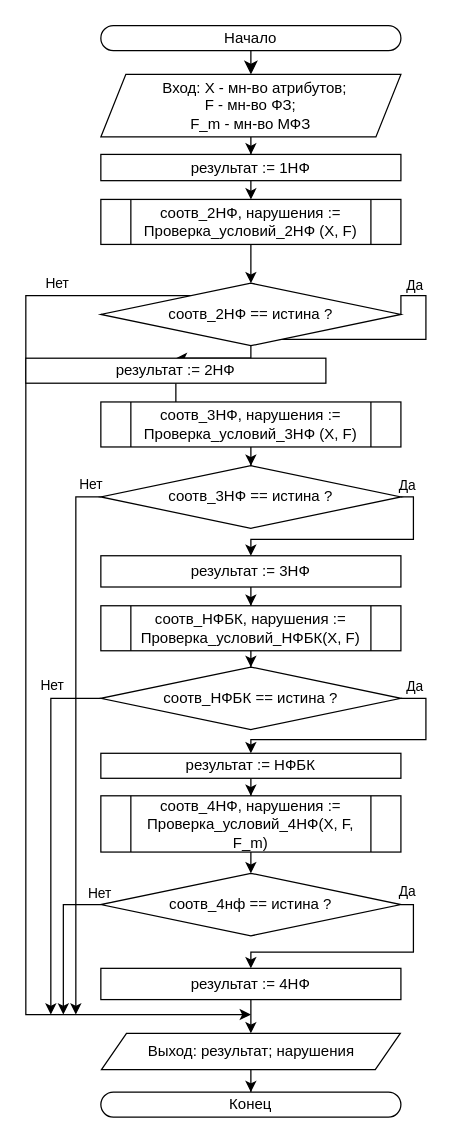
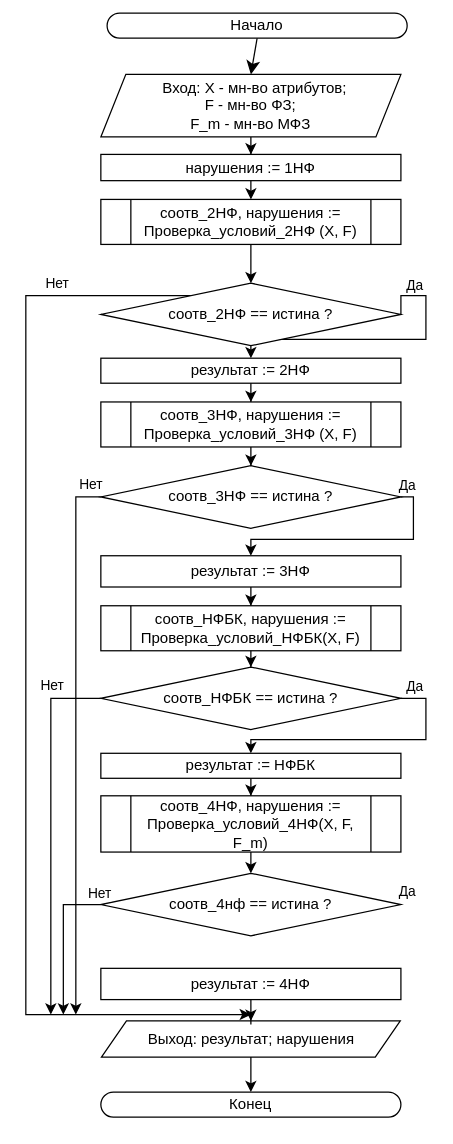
  <mxCell id="0" />
  <mxCell id="1" parent="0" />
  <mxCell id="2" style="edgeStyle=none;curved=1;rounded=0;orthogonalLoop=1;jettySize=auto;html=1;entryX=0.5;entryY=0;entryDx=0;entryDy=0;fontSize=12;startSize=8;endSize=8;exitX=0.5;exitY=1;exitDx=0;exitDy=0;" parent="1" source="45" target="4" edge="1"><mxGeometry relative="1" as="geometry"><mxPoint x="200" y="40" as="sourcePoint" /></mxGeometry></mxCell>
  <mxCell id="3" style="edgeStyle=orthogonalEdgeStyle;rounded=0;orthogonalLoop=1;jettySize=auto;html=1;entryX=0.5;entryY=0;entryDx=0;entryDy=0;" parent="1" source="4" target="18" edge="1"><mxGeometry relative="1" as="geometry" /></mxCell>
  <mxCell id="4" value="&amp;nbsp; Вход: X - мн-во атрибутов;&lt;div&gt;F - мн-во ФЗ;&lt;/div&gt;&lt;div&gt;F_m - мн-во МФЗ&lt;/div&gt;" style="shape=parallelogram;perimeter=parallelogramPerimeter;whiteSpace=wrap;html=1;fixedSize=1;" parent="1" vertex="1"><mxGeometry x="80" y="59" width="240" height="50" as="geometry" /></mxCell>
  <mxCell id="5" style="edgeStyle=orthogonalEdgeStyle;rounded=0;orthogonalLoop=1;jettySize=auto;html=1;" parent="1" source="33" edge="1"><mxGeometry relative="1" as="geometry"><mxPoint x="200" y="811" as="targetPoint" /><Array as="points"><mxPoint x="20" y="236" /><mxPoint x="20" y="811" /></Array></mxGeometry></mxCell>
  <mxCell id="6" style="edgeStyle=orthogonalEdgeStyle;rounded=0;orthogonalLoop=1;jettySize=auto;html=1;entryX=0.5;entryY=0;entryDx=0;entryDy=0;exitX=1;exitY=0.5;exitDx=0;exitDy=0;" parent="1" source="33" target="26" edge="1"><mxGeometry relative="1" as="geometry"><mxPoint x="290" y="233" as="sourcePoint" /><mxPoint x="255" y="294" as="targetPoint" /><Array as="points"><mxPoint x="340" y="236" /><mxPoint x="340" y="271" /><mxPoint x="200" y="271" /></Array></mxGeometry></mxCell>
  <mxCell id="7" style="edgeStyle=orthogonalEdgeStyle;rounded=0;orthogonalLoop=1;jettySize=auto;html=1;entryX=0.5;entryY=0;entryDx=0;entryDy=0;exitX=1;exitY=0.5;exitDx=0;exitDy=0;" parent="1" source="38" target="24" edge="1"><mxGeometry relative="1" as="geometry"><Array as="points"><mxPoint x="330" y="397" /><mxPoint x="330" y="431" /><mxPoint x="200" y="431" /></Array></mxGeometry></mxCell>
  <mxCell id="8" style="edgeStyle=orthogonalEdgeStyle;rounded=0;orthogonalLoop=1;jettySize=auto;html=1;" parent="1" source="38" edge="1"><mxGeometry relative="1" as="geometry"><mxPoint x="60" y="811" as="targetPoint" /></mxGeometry></mxCell>
  <mxCell id="9" style="edgeStyle=orthogonalEdgeStyle;rounded=0;orthogonalLoop=1;jettySize=auto;html=1;entryX=0.5;entryY=0;entryDx=0;entryDy=0;exitX=1;exitY=0.5;exitDx=0;exitDy=0;" parent="1" source="39" target="22" edge="1"><mxGeometry relative="1" as="geometry"><Array as="points"><mxPoint x="340" y="558" /><mxPoint x="340" y="591" /><mxPoint x="200" y="591" /></Array></mxGeometry></mxCell>
  <mxCell id="10" style="edgeStyle=orthogonalEdgeStyle;rounded=0;orthogonalLoop=1;jettySize=auto;html=1;exitX=0;exitY=0.5;exitDx=0;exitDy=0;" parent="1" source="39" edge="1"><mxGeometry relative="1" as="geometry"><mxPoint x="40" y="811" as="targetPoint" /><Array as="points"><mxPoint x="40" y="558" /><mxPoint x="40" y="811" /></Array></mxGeometry></mxCell>
  <mxCell id="11" style="edgeStyle=orthogonalEdgeStyle;rounded=0;orthogonalLoop=1;jettySize=auto;html=1;entryX=0.5;entryY=0;entryDx=0;entryDy=0;exitX=0.5;exitY=1;exitDx=0;exitDy=0;" parent="1" source="40" target="14" edge="1"><mxGeometry relative="1" as="geometry"><mxPoint x="205.03" y="710" as="sourcePoint" /></mxGeometry></mxCell>
- <mxCell id="12" style="edgeStyle=orthogonalEdgeStyle;rounded=0;orthogonalLoop=1;jettySize=auto;html=1;entryX=0.5;entryY=0;entryDx=0;entryDy=0;exitX=1;exitY=0.5;exitDx=0;exitDy=0;" parent="1" source="14" target="20" edge="1"><mxGeometry relative="1" as="geometry"><mxPoint x="335" y="834" as="targetPoint" /><Array as="points"><mxPoint x="330" y="723" /><mxPoint x="330" y="761" /><mxPoint x="200" y="761" /></Array></mxGeometry></mxCell>
  <mxCell id="13" style="edgeStyle=orthogonalEdgeStyle;rounded=0;orthogonalLoop=1;jettySize=auto;html=1;exitX=0;exitY=0.5;exitDx=0;exitDy=0;" parent="1" source="14" edge="1"><mxGeometry relative="1" as="geometry"><mxPoint x="50" y="811" as="targetPoint" /><Array as="points"><mxPoint x="50" y="723" /></Array></mxGeometry></mxCell>
  <mxCell id="14" value="соотв_4нф == истина ?" style="rhombus;whiteSpace=wrap;html=1;" parent="1" vertex="1"><mxGeometry x="80" y="698" width="240" height="50" as="geometry" /></mxCell>
  <mxCell id="15" style="edgeStyle=orthogonalEdgeStyle;rounded=0;orthogonalLoop=1;jettySize=auto;html=1;entryX=0.5;entryY=0;entryDx=0;entryDy=0;" edge="1" parent="1" source="16" target="46"><mxGeometry relative="1" as="geometry" /></mxCell>
- <mxCell id="16" value="Выход: результат;&amp;nbsp;&lt;span style=&quot;background-color: transparent; color: light-dark(rgb(0, 0, 0), rgb(255, 255, 255));&quot;&gt;нарушения&lt;/span&gt;" style="shape=parallelogram;perimeter=parallelogramPerimeter;whiteSpace=wrap;html=1;fixedSize=1;" parent="1" vertex="1"><mxGeometry x="80.5" y="826" width="239" height="29" as="geometry" /></mxCell>
+ <mxCell id="16" value="Выход: результат;&amp;nbsp;&lt;span style=&quot;background-color: transparent; color: light-dark(rgb(0, 0, 0), rgb(255, 255, 255));&quot;&gt;нарушения&lt;/span&gt;" style="shape=parallelogram;perimeter=parallelogramPerimeter;whiteSpace=wrap;html=1;fixedSize=1;" parent="1" vertex="1"><mxGeometry x="80.5" y="816" width="239" height="29" as="geometry" /></mxCell>
  <mxCell id="17" style="edgeStyle=orthogonalEdgeStyle;rounded=0;orthogonalLoop=1;jettySize=auto;html=1;entryX=0.5;entryY=0;entryDx=0;entryDy=0;exitX=0.5;exitY=1;exitDx=0;exitDy=0;" parent="1" source="18" target="32" edge="1"><mxGeometry relative="1" as="geometry"><mxPoint x="200" y="164" as="targetPoint" /><Array as="points" /></mxGeometry></mxCell>
- <mxCell id="18" value="результат := 1НФ" style="rounded=0;whiteSpace=wrap;html=1;" parent="1" vertex="1"><mxGeometry x="80" y="123" width="240" height="21" as="geometry" /></mxCell>
+ <mxCell id="18" value="нарушения := 1НФ" style="rounded=0;whiteSpace=wrap;html=1;" parent="1" vertex="1"><mxGeometry x="80" y="123" width="240" height="21" as="geometry" /></mxCell>
  <mxCell id="19" style="edgeStyle=orthogonalEdgeStyle;rounded=0;orthogonalLoop=1;jettySize=auto;html=1;entryX=0.5;entryY=0;entryDx=0;entryDy=0;" edge="1" parent="1" source="20" target="16"><mxGeometry relative="1" as="geometry" /></mxCell>
  <mxCell id="20" value="результат := 4НФ" style="rounded=0;whiteSpace=wrap;html=1;" parent="1" vertex="1"><mxGeometry x="80" y="774" width="240" height="25" as="geometry" /></mxCell>
  <mxCell id="21" style="edgeStyle=orthogonalEdgeStyle;rounded=0;orthogonalLoop=1;jettySize=auto;html=1;entryX=0.5;entryY=0;entryDx=0;entryDy=0;" parent="1" source="22" target="40" edge="1"><mxGeometry relative="1" as="geometry" /></mxCell>
  <mxCell id="22" value="результат := НФБК" style="rounded=0;whiteSpace=wrap;html=1;" parent="1" vertex="1"><mxGeometry x="80" y="602" width="240" height="20" as="geometry" /></mxCell>
  <mxCell id="23" style="edgeStyle=orthogonalEdgeStyle;rounded=0;orthogonalLoop=1;jettySize=auto;html=1;entryX=0.5;entryY=0;entryDx=0;entryDy=0;" parent="1" source="24" target="37" edge="1"><mxGeometry relative="1" as="geometry" /></mxCell>
  <mxCell id="24" value="результат := 3НФ" style="rounded=0;whiteSpace=wrap;html=1;" parent="1" vertex="1"><mxGeometry x="80" y="444" width="240" height="25" as="geometry" /></mxCell>
  <mxCell id="25" style="edgeStyle=orthogonalEdgeStyle;rounded=0;orthogonalLoop=1;jettySize=auto;html=1;entryX=0.5;entryY=0;entryDx=0;entryDy=0;" parent="1" source="26" target="35" edge="1"><mxGeometry relative="1" as="geometry"><mxPoint x="205" y="361" as="targetPoint" /></mxGeometry></mxCell>
- <mxCell id="26" value="результат := 2НФ" style="rounded=0;whiteSpace=wrap;html=1;" parent="1" vertex="1"><mxGeometry x="20" y="286" width="240" height="20" as="geometry" /></mxCell>
+ <mxCell id="26" value="результат := 2НФ" style="rounded=0;whiteSpace=wrap;html=1;" parent="1" vertex="1"><mxGeometry x="80" y="286" width="240" height="20" as="geometry" /></mxCell>
  <mxCell id="27" value="Нет" style="edgeLabel;html=1;align=center;verticalAlign=middle;resizable=0;points=[];" parent="1" vertex="1" connectable="0"><mxGeometry x="40" y="224" as="geometry"><mxPoint x="4" y="1" as="offset" /></mxGeometry></mxCell>
  <mxCell id="28" value="Нет" style="edgeLabel;html=1;align=center;verticalAlign=middle;resizable=0;points=[];" parent="1" vertex="1" connectable="0"><mxGeometry x="81" y="384" as="geometry"><mxPoint x="-10" y="2" as="offset" /></mxGeometry></mxCell>
  <mxCell id="29" value="Нет" style="edgeLabel;html=1;align=center;verticalAlign=middle;resizable=0;points=[];" parent="1" vertex="1" connectable="0"><mxGeometry x="50" y="545" as="geometry"><mxPoint x="-10" y="2" as="offset" /></mxGeometry></mxCell>
  <mxCell id="30" value="Нет" style="edgeLabel;html=1;align=center;verticalAlign=middle;resizable=0;points=[];" parent="1" vertex="1" connectable="0"><mxGeometry x="88" y="711" as="geometry"><mxPoint x="-10" y="2" as="offset" /></mxGeometry></mxCell>
  <mxCell id="31" style="edgeStyle=orthogonalEdgeStyle;rounded=0;orthogonalLoop=1;jettySize=auto;html=1;entryX=0.5;entryY=0;entryDx=0;entryDy=0;" parent="1" source="32" target="33" edge="1"><mxGeometry relative="1" as="geometry" /></mxCell>
  <mxCell id="32" value="соотв_2НФ, нарушения := Проверка_условий_2НФ (X, F)" style="shape=process;whiteSpace=wrap;html=1;backgroundOutline=1;" parent="1" vertex="1"><mxGeometry x="80" y="159" width="240" height="36" as="geometry" /></mxCell>
  <mxCell id="33" value="соотв_2НФ == истина ?" style="rhombus;whiteSpace=wrap;html=1;" parent="1" vertex="1"><mxGeometry x="80" y="226" width="240" height="50" as="geometry" /></mxCell>
  <mxCell id="34" style="edgeStyle=orthogonalEdgeStyle;rounded=0;orthogonalLoop=1;jettySize=auto;html=1;entryX=0.5;entryY=0;entryDx=0;entryDy=0;" parent="1" source="35" target="38" edge="1"><mxGeometry relative="1" as="geometry" /></mxCell>
  <mxCell id="35" value="соотв_3НФ, нарушения := Проверка_условий_3НФ (X, F)" style="shape=process;whiteSpace=wrap;html=1;backgroundOutline=1;" parent="1" vertex="1"><mxGeometry x="80" y="321" width="240" height="36" as="geometry" /></mxCell>
  <mxCell id="36" style="edgeStyle=orthogonalEdgeStyle;rounded=0;orthogonalLoop=1;jettySize=auto;html=1;entryX=0.5;entryY=0;entryDx=0;entryDy=0;" parent="1" source="37" target="39" edge="1"><mxGeometry relative="1" as="geometry" /></mxCell>
  <mxCell id="37" value="соотв_НФБК, нарушения := Проверка_условий_НФБК(X, F)" style="shape=process;whiteSpace=wrap;html=1;backgroundOutline=1;" parent="1" vertex="1"><mxGeometry x="80" y="484" width="240" height="36" as="geometry" /></mxCell>
  <mxCell id="38" value="соотв_3НФ == истина ?" style="rhombus;whiteSpace=wrap;html=1;" parent="1" vertex="1"><mxGeometry x="80" y="372" width="240" height="50" as="geometry" /></mxCell>
  <mxCell id="39" value="соотв_НФБК == истина ?" style="rhombus;whiteSpace=wrap;html=1;" parent="1" vertex="1"><mxGeometry x="80" y="533" width="240" height="50" as="geometry" /></mxCell>
  <mxCell id="40" value="соотв_4НФ, нарушения := Проверка_условий_4НФ(X, F, F_m)" style="shape=process;whiteSpace=wrap;html=1;backgroundOutline=1;" parent="1" vertex="1"><mxGeometry x="80" y="636" width="240" height="45" as="geometry" /></mxCell>
  <mxCell id="41" value="Да" style="edgeLabel;html=1;align=center;verticalAlign=middle;resizable=0;points=[];" parent="1" vertex="1" connectable="0"><mxGeometry x="327.75" y="234" as="geometry"><mxPoint x="3" y="-7" as="offset" /></mxGeometry></mxCell>
  <mxCell id="42" value="Да" style="edgeLabel;html=1;align=center;verticalAlign=middle;resizable=0;points=[];" parent="1" vertex="1" connectable="0"><mxGeometry x="330" y="383" as="geometry"><mxPoint x="-6" y="4" as="offset" /></mxGeometry></mxCell>
  <mxCell id="43" value="Да" style="edgeLabel;html=1;align=center;verticalAlign=middle;resizable=0;points=[];" parent="1" vertex="1" connectable="0"><mxGeometry x="324.75" y="560" as="geometry"><mxPoint x="6" y="-12" as="offset" /></mxGeometry></mxCell>
  <mxCell id="44" value="Да" style="edgeLabel;html=1;align=center;verticalAlign=middle;resizable=0;points=[];" parent="1" vertex="1" connectable="0"><mxGeometry x="322" y="723" as="geometry"><mxPoint x="2" y="-11" as="offset" /></mxGeometry></mxCell>
- <mxCell id="45" value="Начало" style="rounded=1;whiteSpace=wrap;html=1;arcSize=100;absoluteArcSize=1;" vertex="1" parent="1"><mxGeometry x="80" y="20" width="240" height="20" as="geometry" /></mxCell>
+ <mxCell id="45" value="Начало" style="rounded=1;whiteSpace=wrap;html=1;arcSize=100;absoluteArcSize=1;" vertex="1" parent="1"><mxGeometry x="85" y="10" width="240" height="20" as="geometry" /></mxCell>
  <mxCell id="46" value="Конец" style="rounded=1;whiteSpace=wrap;html=1;arcSize=100;absoluteArcSize=1;" vertex="1" parent="1"><mxGeometry x="80" y="873" width="240" height="20" as="geometry" /></mxCell>
